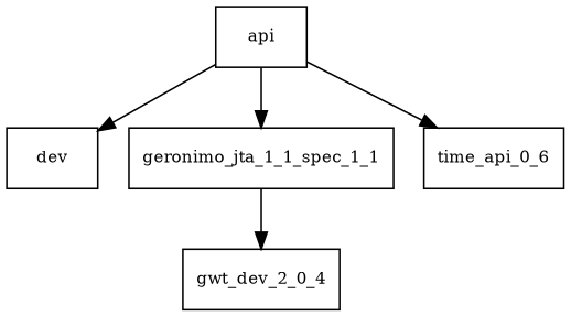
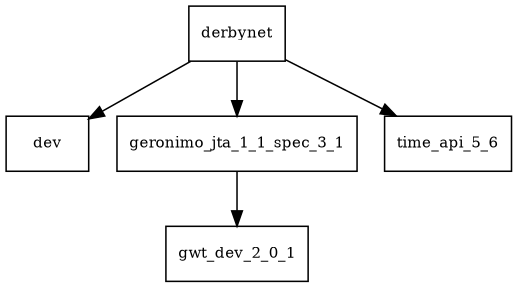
  digraph {
    node [fontsize=10.0 shape=box]
    n1 [label=dev]
-   derbynet [label=api]
-   geronimo_jta_1_1_spec_1_1
-   time_api_0_6
-   gwt_dev_2_0_4
+   derbynet
+   geronimo_jta_1_1_spec_1_1 [label=geronimo_jta_1_1_spec_3_1]
+   time_api_0_6 [label=time_api_5_6]
+   gwt_dev_2_0_4 [label=gwt_dev_2_0_1]
    derbynet -> n1
    derbynet -> geronimo_jta_1_1_spec_1_1
    derbynet -> time_api_0_6
    geronimo_jta_1_1_spec_1_1 -> gwt_dev_2_0_4
  }
